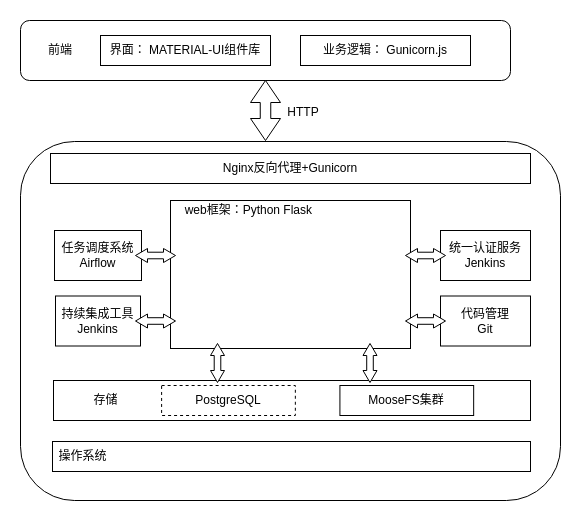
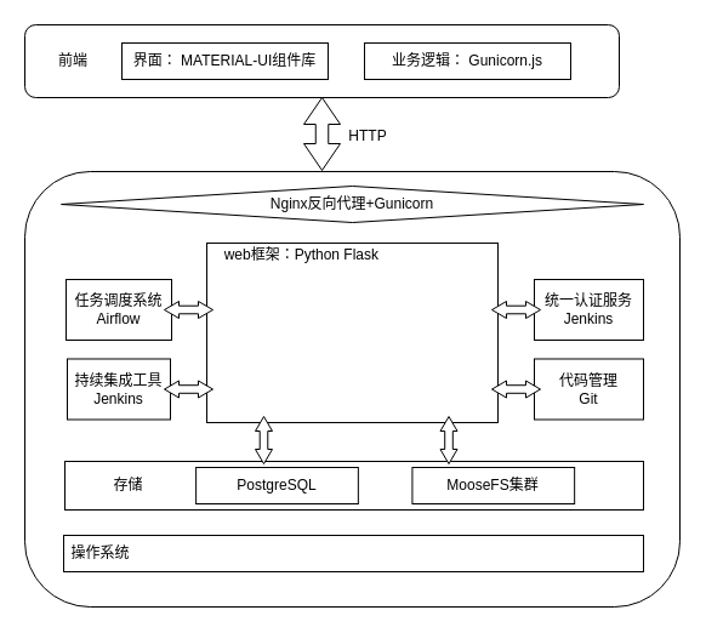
  <mxCell id="0" />
  <mxCell id="1" parent="0" />
  <mxCell id="2" value="" style="rounded=1;whiteSpace=wrap;html=1;" vertex="1" parent="1"><mxGeometry x="20" y="20" width="490" height="60" as="geometry" /></mxCell>
  <mxCell id="3" value="前端" style="text;html=1;strokeColor=none;fillColor=none;align=center;verticalAlign=middle;whiteSpace=wrap;rounded=0;" vertex="1" parent="1"><mxGeometry x="40" y="40" width="40" height="20" as="geometry" /></mxCell>
  <mxCell id="4" value="界面： MATERIAL-UI组件库" style="rounded=0;whiteSpace=wrap;html=1;" vertex="1" parent="1"><mxGeometry x="100" y="35" width="170" height="30" as="geometry" /></mxCell>
  <mxCell id="5" value="业务逻辑： Gunicorn.js" style="rounded=0;whiteSpace=wrap;html=1;" vertex="1" parent="1"><mxGeometry x="300" y="35" width="170" height="30" as="geometry" /></mxCell>
  <mxCell id="6" value="" style="html=1;shadow=0;dashed=0;align=center;verticalAlign=middle;shape=mxgraph.arrows2.twoWayArrow;dy=0.65;dx=22;rotation=90;" vertex="1" parent="1"><mxGeometry x="235" y="95" width="60" height="30" as="geometry" /></mxCell>
  <mxCell id="7" value="HTTP" style="text;html=1;strokeColor=none;fillColor=none;align=center;verticalAlign=middle;whiteSpace=wrap;rounded=0;" vertex="1" parent="1"><mxGeometry x="283" y="102" width="40" height="20" as="geometry" /></mxCell>
  <mxCell id="8" value="" style="rounded=1;whiteSpace=wrap;html=1;" vertex="1" parent="1"><mxGeometry x="20" y="141" width="540" height="359" as="geometry" /></mxCell>
- <mxCell id="9" value="Nginx反向代理+Gunicorn" style="rounded=0;whiteSpace=wrap;html=1;" vertex="1" parent="1"><mxGeometry x="50" y="153" width="480" height="30" as="geometry" /></mxCell>
+ <mxCell id="9" value="Nginx反向代理+Gunicorn" style="rhombus;whiteSpace=wrap;html=1;" vertex="1" parent="1"><mxGeometry x="50" y="153" width="480" height="30" as="geometry" /></mxCell>
  <mxCell id="10" value="" style="rounded=0;whiteSpace=wrap;html=1;" vertex="1" parent="1"><mxGeometry x="170" y="200" width="240" height="148" as="geometry" /></mxCell>
  <mxCell id="11" value="web框架：Python Flask&amp;nbsp;" style="text;html=1;strokeColor=none;fillColor=none;align=center;verticalAlign=middle;whiteSpace=wrap;rounded=0;" vertex="1" parent="1"><mxGeometry x="180" y="200" width="140" height="20" as="geometry" /></mxCell>
  <mxCell id="12" value="" style="rounded=0;whiteSpace=wrap;html=1;" vertex="1" parent="1"><mxGeometry x="52" y="441" width="478" height="30" as="geometry" /></mxCell>
  <mxCell id="13" value="" style="group" vertex="1" connectable="0" parent="1"><mxGeometry x="53" y="380" width="477" height="40" as="geometry" /></mxCell>
  <mxCell id="14" value="" style="rounded=0;whiteSpace=wrap;html=1;" vertex="1" parent="13"><mxGeometry width="477.0" height="40" as="geometry" /></mxCell>
- <mxCell id="15" value="PostgreSQL" style="rounded=0;whiteSpace=wrap;html=1;dashed=1;" vertex="1" parent="13"><mxGeometry x="108.105" y="5" width="133.738" height="30" as="geometry" /></mxCell>
+ <mxCell id="15" value="PostgreSQL" style="rounded=0;whiteSpace=wrap;html=1;" vertex="1" parent="13"><mxGeometry x="108.105" y="5" width="133.738" height="30" as="geometry" /></mxCell>
  <mxCell id="16" value="存储" style="text;html=1;strokeColor=none;fillColor=none;align=center;verticalAlign=middle;whiteSpace=wrap;rounded=0;" vertex="1" parent="13"><mxGeometry x="18.946" y="10" width="66.869" height="20" as="geometry" /></mxCell>
  <mxCell id="17" value="MooseFS集群" style="rounded=0;whiteSpace=wrap;html=1;" vertex="1" parent="13"><mxGeometry x="286.423" y="5" width="133.738" height="30" as="geometry" /></mxCell>
  <mxCell id="18" value="" style="html=1;shadow=0;dashed=0;align=center;verticalAlign=middle;shape=mxgraph.arrows2.twoWayArrow;dy=0.53;dx=12;rotation=90;" vertex="1" parent="1"><mxGeometry x="197.5" y="355.5" width="39" height="14" as="geometry" /></mxCell>
  <mxCell id="19" value="" style="html=1;shadow=0;dashed=0;align=center;verticalAlign=middle;shape=mxgraph.arrows2.twoWayArrow;dy=0.53;dx=12;rotation=90;" vertex="1" parent="1"><mxGeometry x="350" y="355.5" width="39" height="14" as="geometry" /></mxCell>
  <mxCell id="20" value="任务调度系统&lt;br&gt;Airflow" style="rounded=0;whiteSpace=wrap;html=1;" vertex="1" parent="1"><mxGeometry x="54" y="230" width="87" height="50" as="geometry" /></mxCell>
  <mxCell id="21" value="持续集成工具&lt;br&gt;Jenkins" style="rounded=0;whiteSpace=wrap;html=1;" vertex="1" parent="1"><mxGeometry x="55" y="295.5" width="85" height="50" as="geometry" /></mxCell>
  <mxCell id="22" value="操作系统" style="text;html=1;strokeColor=none;fillColor=none;align=center;verticalAlign=middle;whiteSpace=wrap;rounded=0;" vertex="1" parent="1"><mxGeometry x="55" y="446" width="55" height="20" as="geometry" /></mxCell>
  <mxCell id="23" value="" style="html=1;shadow=0;dashed=0;align=center;verticalAlign=middle;shape=mxgraph.arrows2.twoWayArrow;dy=0.53;dx=12;rotation=0;" vertex="1" parent="1"><mxGeometry x="135" y="313.5" width="40" height="14" as="geometry" /></mxCell>
  <mxCell id="24" value="统一认证服务&lt;br&gt;Jenkins" style="rounded=0;whiteSpace=wrap;html=1;" vertex="1" parent="1"><mxGeometry x="440" y="230" width="90" height="50" as="geometry" /></mxCell>
  <mxCell id="25" value="代码管理&lt;br&gt;Git" style="rounded=0;whiteSpace=wrap;html=1;" vertex="1" parent="1"><mxGeometry x="440" y="295.5" width="90" height="50" as="geometry" /></mxCell>
  <mxCell id="26" value="" style="html=1;shadow=0;dashed=0;align=center;verticalAlign=middle;shape=mxgraph.arrows2.twoWayArrow;dy=0.53;dx=12;rotation=0;" vertex="1" parent="1"><mxGeometry x="405" y="248" width="40" height="14" as="geometry" /></mxCell>
  <mxCell id="27" value="" style="html=1;shadow=0;dashed=0;align=center;verticalAlign=middle;shape=mxgraph.arrows2.twoWayArrow;dy=0.53;dx=12;rotation=0;" vertex="1" parent="1"><mxGeometry x="405" y="313.5" width="40" height="14" as="geometry" /></mxCell>
  <mxCell id="28" value="" style="html=1;shadow=0;dashed=0;align=center;verticalAlign=middle;shape=mxgraph.arrows2.twoWayArrow;dy=0.53;dx=12;rotation=0;" vertex="1" parent="1"><mxGeometry x="135" y="248" width="40" height="14" as="geometry" /></mxCell>
